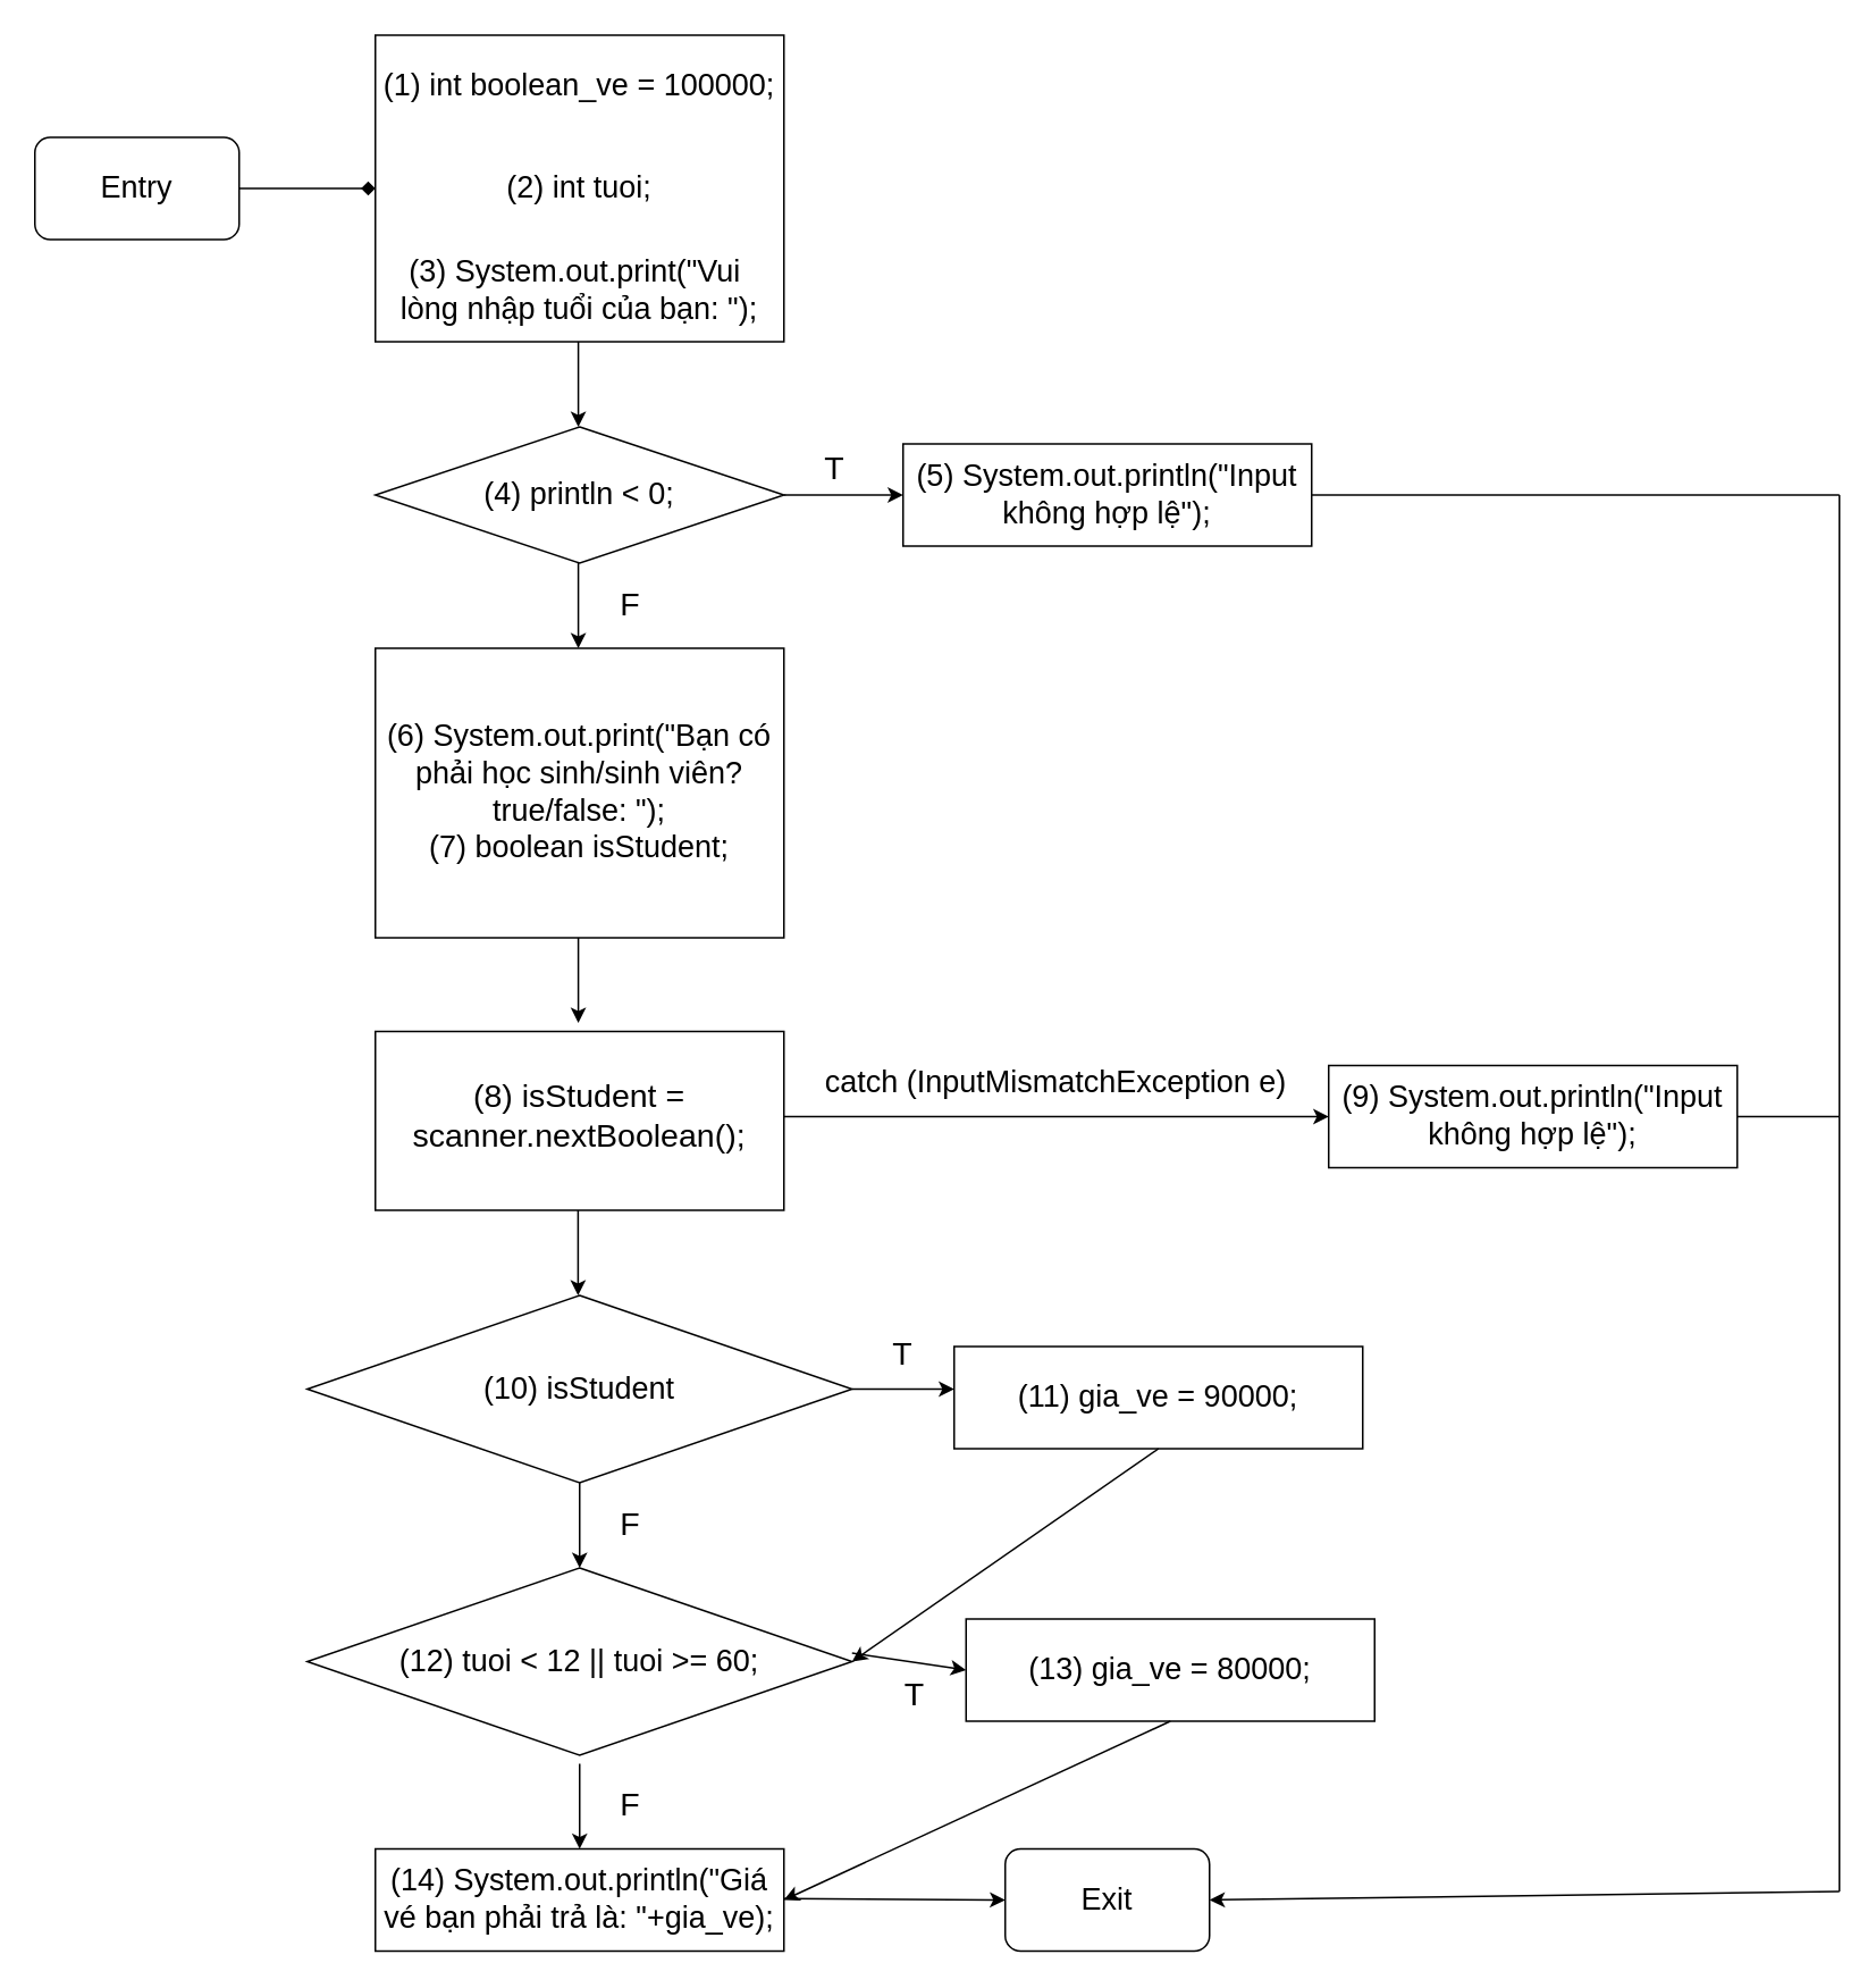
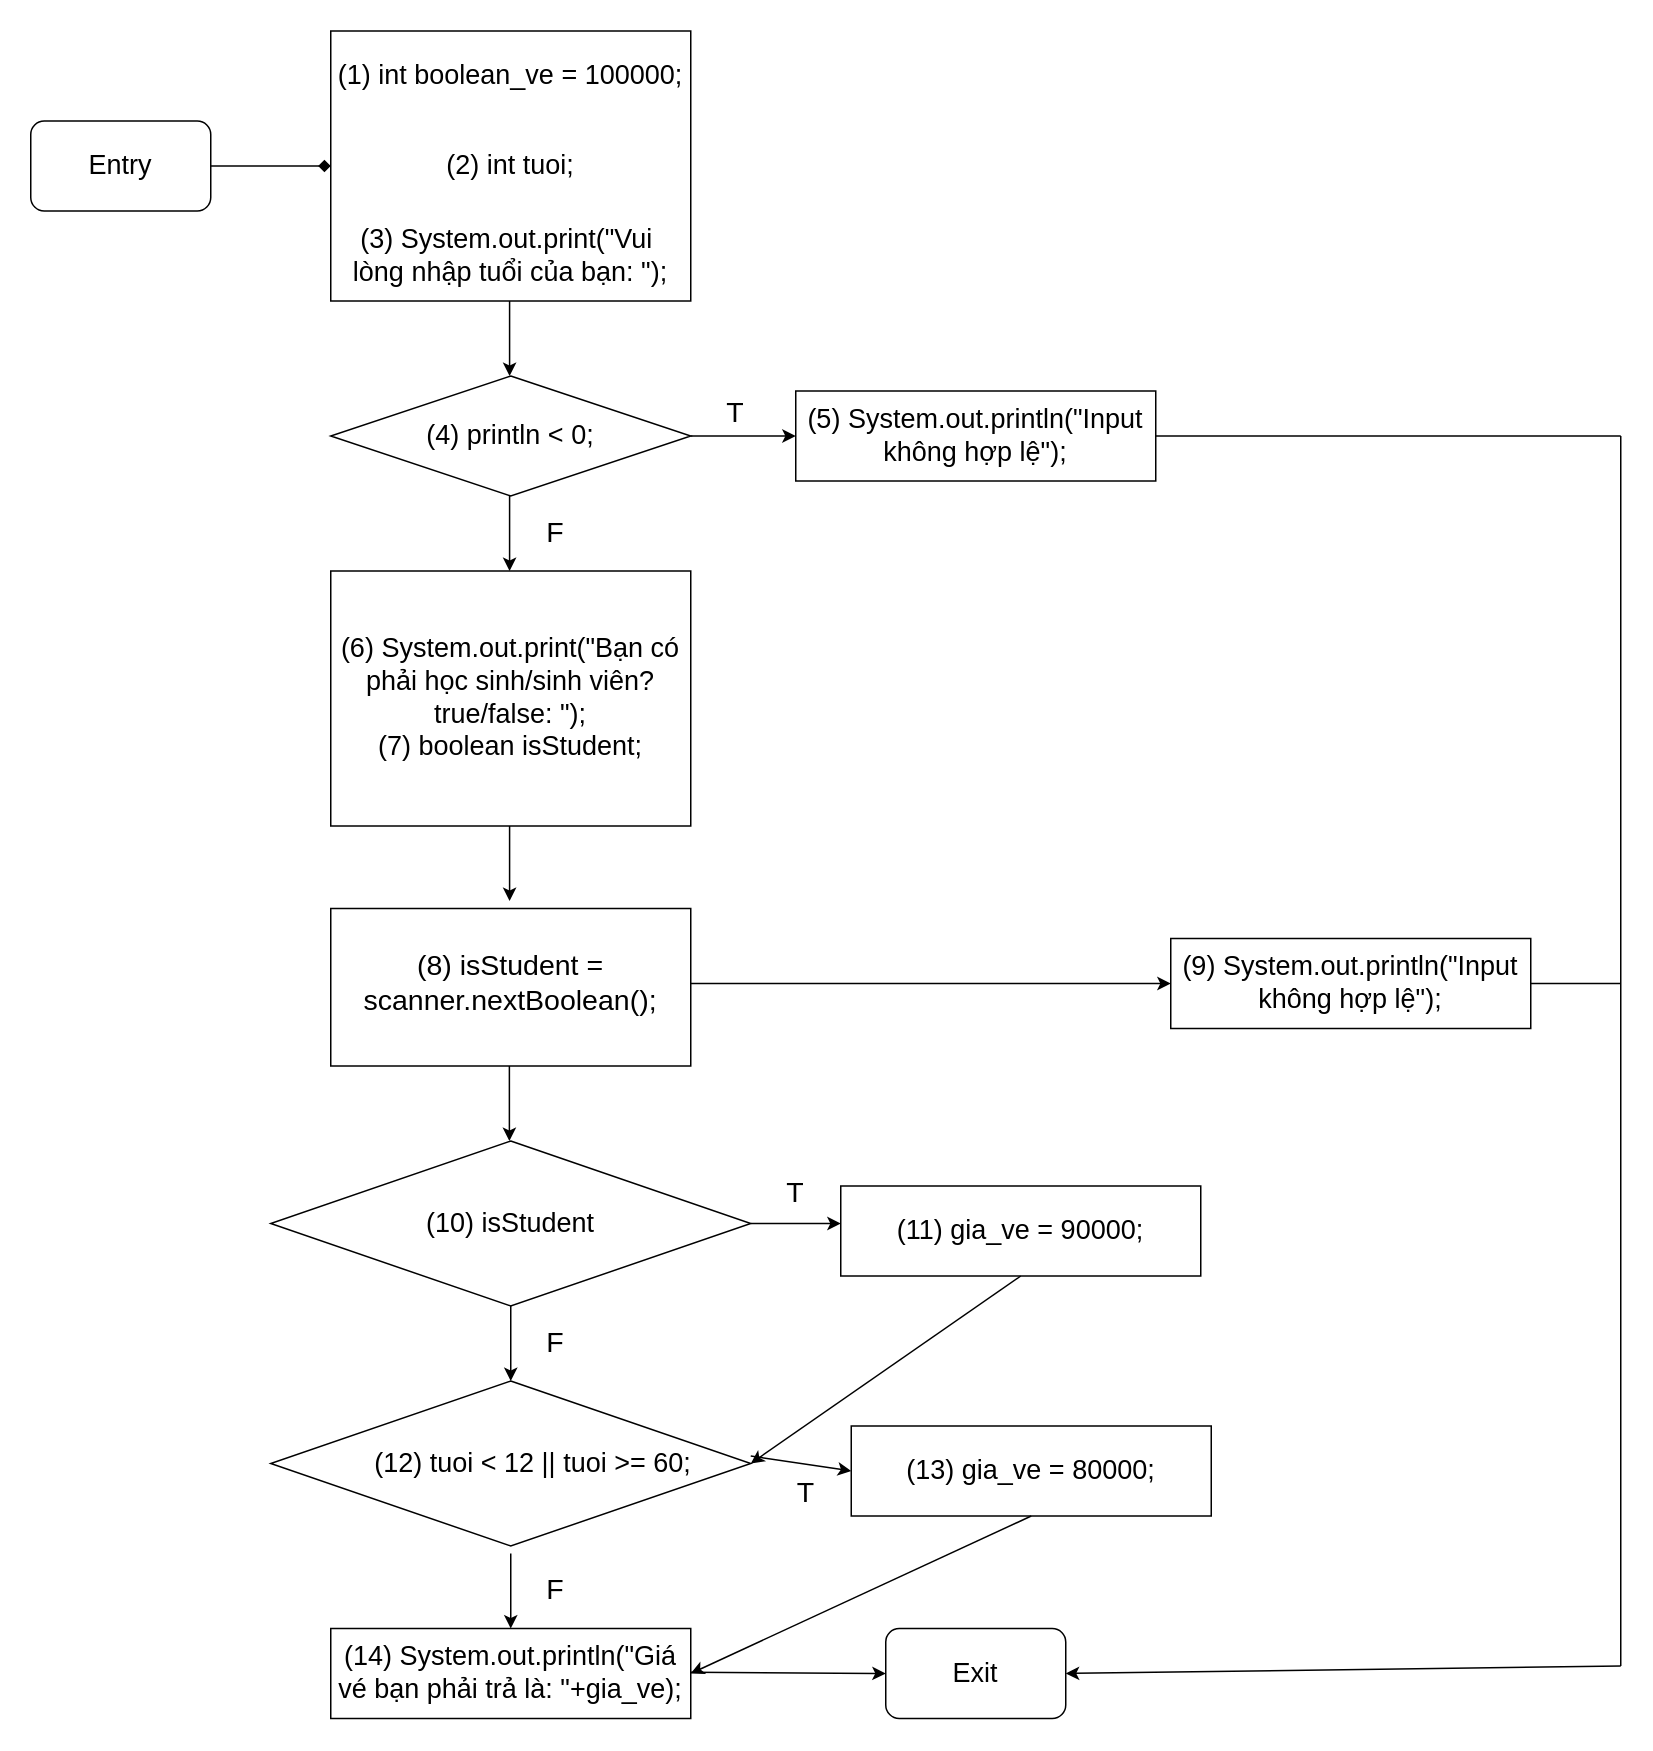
  <mxCell id="0" />
  <mxCell id="1" parent="0" />
  <mxCell id="2" value="" style="rounded=1;whiteSpace=wrap;html=1;" vertex="1" parent="1"><mxGeometry x="20" y="80" width="120" height="60" as="geometry" /></mxCell>
  <mxCell id="3" value="Entry" style="text;strokeColor=none;align=center;fillColor=none;html=1;verticalAlign=middle;whiteSpace=wrap;rounded=0;fontSize=18;fontStyle=0" vertex="1" parent="1"><mxGeometry x="20" y="80" width="120" height="60" as="geometry" /></mxCell>
  <mxCell id="4" value="" style="rounded=1;whiteSpace=wrap;html=1;" vertex="1" parent="1"><mxGeometry x="590" y="1085" width="120" height="60" as="geometry" /></mxCell>
  <mxCell id="5" value="Exit" style="text;strokeColor=none;align=center;fillColor=none;html=1;verticalAlign=middle;whiteSpace=wrap;rounded=0;fontSize=18;fontStyle=0" vertex="1" parent="1"><mxGeometry x="590" y="1085" width="120" height="60" as="geometry" /></mxCell>
  <mxCell id="6" value="" style="endArrow=diamond;html=1;rounded=0;exitX=1;exitY=0.5;exitDx=0;exitDy=0;entryX=0;entryY=0.5;entryDx=0;entryDy=0;" edge="1" parent="1" source="3" target="9"><mxGeometry width="50" height="50" relative="1" as="geometry"><mxPoint x="150" y="-40" as="sourcePoint" /><mxPoint x="190" y="-40" as="targetPoint" /></mxGeometry></mxCell>
  <mxCell id="7" value="" style="rounded=0;whiteSpace=wrap;html=1;" vertex="1" parent="1"><mxGeometry x="220" y="20" width="240" height="180" as="geometry" /></mxCell>
  <mxCell id="8" value="(1) int boolean_ve = 100000;" style="text;strokeColor=none;align=center;fillColor=none;html=1;verticalAlign=middle;whiteSpace=wrap;rounded=0;fontSize=18;fontStyle=0" vertex="1" parent="1"><mxGeometry x="220" y="20" width="240" height="60" as="geometry" /></mxCell>
  <mxCell id="9" value="(2) int tuoi;" style="text;strokeColor=none;align=center;fillColor=none;html=1;verticalAlign=middle;whiteSpace=wrap;rounded=0;fontSize=18;fontStyle=0" vertex="1" parent="1"><mxGeometry x="220" y="80" width="240" height="60" as="geometry" /></mxCell>
  <mxCell id="10" value="" style="rhombus;whiteSpace=wrap;html=1;" vertex="1" parent="1"><mxGeometry x="220" y="250" width="240" height="80" as="geometry" /></mxCell>
  <mxCell id="11" value="(4) println &amp;lt; 0;" style="text;strokeColor=none;align=center;fillColor=none;html=1;verticalAlign=middle;whiteSpace=wrap;rounded=0;fontSize=18;fontStyle=0" vertex="1" parent="1"><mxGeometry x="220" y="260" width="240" height="60" as="geometry" /></mxCell>
  <mxCell id="12" value="(3) System.out.print(&quot;Vui&amp;nbsp;&lt;div&gt;lòng nhập tuổi của bạn: &quot;);&lt;/div&gt;" style="text;strokeColor=none;align=center;fillColor=none;html=1;verticalAlign=middle;whiteSpace=wrap;rounded=0;fontSize=18;fontStyle=0" vertex="1" parent="1"><mxGeometry x="220" y="140" width="240" height="60" as="geometry" /></mxCell>
  <mxCell id="13" value="" style="endArrow=classic;html=1;rounded=0;exitX=0.5;exitY=1;exitDx=0;exitDy=0;" edge="1" parent="1"><mxGeometry width="50" height="50" relative="1" as="geometry"><mxPoint x="339.23" y="200" as="sourcePoint" /><mxPoint x="339.23" y="250" as="targetPoint" /></mxGeometry></mxCell>
  <mxCell id="14" value="" style="endArrow=classic;html=1;rounded=0;exitX=0.5;exitY=1;exitDx=0;exitDy=0;entryX=0;entryY=0.5;entryDx=0;entryDy=0;" edge="1" parent="1" target="16"><mxGeometry width="50" height="50" relative="1" as="geometry"><mxPoint x="460" y="290" as="sourcePoint" /><mxPoint x="460" y="340" as="targetPoint" /></mxGeometry></mxCell>
  <mxCell id="15" value="" style="rounded=0;whiteSpace=wrap;html=1;" vertex="1" parent="1"><mxGeometry x="530" y="260" width="240" height="60" as="geometry" /></mxCell>
  <mxCell id="16" value="(5) System.out.println(&quot;Input không hợp lệ&quot;);" style="text;strokeColor=none;align=center;fillColor=none;html=1;verticalAlign=middle;whiteSpace=wrap;rounded=0;fontSize=18;fontStyle=0" vertex="1" parent="1"><mxGeometry x="530" y="260" width="240" height="60" as="geometry" /></mxCell>
  <mxCell id="17" value="" style="endArrow=classic;html=1;rounded=0;exitX=0.5;exitY=1;exitDx=0;exitDy=0;" edge="1" parent="1"><mxGeometry width="50" height="50" relative="1" as="geometry"><mxPoint x="339.23" y="330" as="sourcePoint" /><mxPoint x="339.23" y="380" as="targetPoint" /></mxGeometry></mxCell>
  <mxCell id="18" value="" style="rounded=0;whiteSpace=wrap;html=1;" vertex="1" parent="1"><mxGeometry x="220" y="380" width="240" height="170" as="geometry" /></mxCell>
  <mxCell id="19" value="&lt;div&gt;(6) System.out.print(&quot;Bạn có phải học sinh/sinh viên? true/false:&lt;span style=&quot;color: light-dark(rgb(0, 0, 0), rgb(255, 255, 255)); background-color: transparent;&quot;&gt;&amp;nbsp;&quot;);&lt;/span&gt;&lt;/div&gt;(7) boolean isStudent;" style="text;strokeColor=none;align=center;fillColor=none;html=1;verticalAlign=middle;whiteSpace=wrap;rounded=0;fontSize=18;fontStyle=0" vertex="1" parent="1"><mxGeometry x="220" y="380" width="240" height="170" as="geometry" /></mxCell>
  <mxCell id="20" value="" style="endArrow=classic;html=1;rounded=0;exitX=0.5;exitY=1;exitDx=0;exitDy=0;" edge="1" parent="1"><mxGeometry width="50" height="50" relative="1" as="geometry"><mxPoint x="339.23" y="550" as="sourcePoint" /><mxPoint x="339.23" y="600" as="targetPoint" /></mxGeometry></mxCell>
  <mxCell id="21" value="" style="rounded=0;whiteSpace=wrap;html=1;" vertex="1" parent="1"><mxGeometry x="780" y="625" width="240" height="60" as="geometry" /></mxCell>
  <mxCell id="22" value="(9) System.out.println(&quot;Input không hợp lệ&quot;);" style="text;strokeColor=none;align=center;fillColor=none;html=1;verticalAlign=middle;whiteSpace=wrap;rounded=0;fontSize=18;fontStyle=0" vertex="1" parent="1"><mxGeometry x="780" y="625" width="240" height="60" as="geometry" /></mxCell>
  <mxCell id="23" value="" style="endArrow=classic;html=1;rounded=0;exitX=1;exitY=0.5;exitDx=0;exitDy=0;entryX=0;entryY=0.5;entryDx=0;entryDy=0;" edge="1" parent="1" source="47" target="22"><mxGeometry width="50" height="50" relative="1" as="geometry"><mxPoint x="500" y="654.23" as="sourcePoint" /><mxPoint x="570" y="654.23" as="targetPoint" /></mxGeometry></mxCell>
- <mxCell id="24" value="catch (InputMismatchException e)" style="text;html=1;align=center;verticalAlign=middle;whiteSpace=wrap;rounded=0;fontSize=18;" vertex="1" parent="1"><mxGeometry x="480" y="620" width="280" height="30" as="geometry" /></mxCell>
  <mxCell id="25" value="" style="rhombus;whiteSpace=wrap;html=1;" vertex="1" parent="1"><mxGeometry x="180" y="760" width="320" height="110" as="geometry" /></mxCell>
  <mxCell id="26" value="(10) isStudent" style="text;strokeColor=none;align=center;fillColor=none;html=1;verticalAlign=middle;whiteSpace=wrap;rounded=0;fontSize=18;fontStyle=0" vertex="1" parent="1"><mxGeometry x="220" y="785" width="240" height="60" as="geometry" /></mxCell>
  <mxCell id="27" value="" style="endArrow=classic;html=1;rounded=0;exitX=0.5;exitY=1;exitDx=0;exitDy=0;" edge="1" parent="1"><mxGeometry width="50" height="50" relative="1" as="geometry"><mxPoint x="339.09" y="710" as="sourcePoint" /><mxPoint x="339.09" y="760" as="targetPoint" /></mxGeometry></mxCell>
  <mxCell id="28" value="&lt;font style=&quot;font-size: 19px;&quot;&gt;T&lt;/font&gt;" style="text;html=1;align=center;verticalAlign=middle;whiteSpace=wrap;rounded=0;" vertex="1" parent="1"><mxGeometry x="460" y="260" width="60" height="30" as="geometry" /></mxCell>
  <mxCell id="29" value="&lt;font style=&quot;font-size: 19px;&quot;&gt;F&lt;/font&gt;" style="text;html=1;align=center;verticalAlign=middle;whiteSpace=wrap;rounded=0;" vertex="1" parent="1"><mxGeometry x="340" y="340" width="60" height="30" as="geometry" /></mxCell>
  <mxCell id="30" value="" style="endArrow=classic;html=1;rounded=0;exitX=1;exitY=0.5;exitDx=0;exitDy=0;" edge="1" parent="1" source="25"><mxGeometry width="50" height="50" relative="1" as="geometry"><mxPoint x="510" y="810" as="sourcePoint" /><mxPoint x="560" y="815" as="targetPoint" /></mxGeometry></mxCell>
  <mxCell id="31" value="" style="rounded=0;whiteSpace=wrap;html=1;" vertex="1" parent="1"><mxGeometry x="560" y="790" width="240" height="60" as="geometry" /></mxCell>
  <mxCell id="32" value="(11) gia_ve = 90000;" style="text;strokeColor=none;align=center;fillColor=none;html=1;verticalAlign=middle;whiteSpace=wrap;rounded=0;fontSize=18;fontStyle=0" vertex="1" parent="1"><mxGeometry x="560" y="790" width="240" height="60" as="geometry" /></mxCell>
  <mxCell id="33" value="&lt;font style=&quot;font-size: 19px;&quot;&gt;T&lt;/font&gt;" style="text;html=1;align=center;verticalAlign=middle;whiteSpace=wrap;rounded=0;" vertex="1" parent="1"><mxGeometry x="500" y="780" width="60" height="30" as="geometry" /></mxCell>
  <mxCell id="34" value="" style="endArrow=classic;html=1;rounded=0;exitX=0.5;exitY=1;exitDx=0;exitDy=0;" edge="1" parent="1"><mxGeometry width="50" height="50" relative="1" as="geometry"><mxPoint x="340" y="870" as="sourcePoint" /><mxPoint x="340" y="920" as="targetPoint" /></mxGeometry></mxCell>
  <mxCell id="35" value="" style="rhombus;whiteSpace=wrap;html=1;" vertex="1" parent="1"><mxGeometry x="180" y="920" width="320" height="110" as="geometry" /></mxCell>
- <mxCell id="36" value="(12) tuoi &amp;lt; 12 || tuoi &amp;gt;= 60;" style="text;strokeColor=none;align=center;fillColor=none;html=1;verticalAlign=middle;whiteSpace=wrap;rounded=0;fontSize=18;fontStyle=0" vertex="1" parent="1"><mxGeometry x="220" y="945" width="240" height="60" as="geometry" /></mxCell>
+ <mxCell id="36" value="(12) tuoi &amp;lt; 12 || tuoi &amp;gt;= 60;" style="text;strokeColor=none;align=center;fillColor=none;html=1;verticalAlign=middle;whiteSpace=wrap;rounded=0;fontSize=18;fontStyle=0" vertex="1" parent="1"><mxGeometry x="235" y="945" width="240" height="60" as="geometry" /></mxCell>
  <mxCell id="37" value="" style="endArrow=classic;html=1;rounded=0;entryX=1;entryY=0.5;entryDx=0;entryDy=0;exitX=0.5;exitY=1;exitDx=0;exitDy=0;" edge="1" parent="1" source="32" target="35"><mxGeometry width="50" height="50" relative="1" as="geometry"><mxPoint x="740" y="630" as="sourcePoint" /><mxPoint x="790" y="580" as="targetPoint" /></mxGeometry></mxCell>
  <mxCell id="38" value="&lt;font style=&quot;font-size: 19px;&quot;&gt;F&lt;/font&gt;" style="text;html=1;align=center;verticalAlign=middle;whiteSpace=wrap;rounded=0;" vertex="1" parent="1"><mxGeometry x="340" y="880" width="60" height="30" as="geometry" /></mxCell>
  <mxCell id="39" value="" style="rounded=0;whiteSpace=wrap;html=1;" vertex="1" parent="1"><mxGeometry x="220" y="1085" width="240" height="60" as="geometry" /></mxCell>
  <mxCell id="40" value="(14) System.out.println(&quot;Giá vé bạn phải trả là: &quot;+gia_ve);" style="text;strokeColor=none;align=center;fillColor=none;html=1;verticalAlign=middle;whiteSpace=wrap;rounded=0;fontSize=18;fontStyle=0" vertex="1" parent="1"><mxGeometry x="220" y="1085" width="240" height="60" as="geometry" /></mxCell>
  <mxCell id="41" value="" style="endArrow=classic;html=1;rounded=0;exitX=0.5;exitY=1;exitDx=0;exitDy=0;entryX=0;entryY=0.5;entryDx=0;entryDy=0;" edge="1" parent="1" target="5"><mxGeometry width="50" height="50" relative="1" as="geometry"><mxPoint x="460" y="1114.09" as="sourcePoint" /><mxPoint x="530" y="1114.09" as="targetPoint" /></mxGeometry></mxCell>
  <mxCell id="42" value="" style="endArrow=none;html=1;rounded=0;" edge="1" parent="1"><mxGeometry width="50" height="50" relative="1" as="geometry"><mxPoint x="770" y="290" as="sourcePoint" /><mxPoint x="1080" y="290" as="targetPoint" /></mxGeometry></mxCell>
  <mxCell id="43" value="" style="endArrow=none;html=1;rounded=0;" edge="1" parent="1"><mxGeometry width="50" height="50" relative="1" as="geometry"><mxPoint x="1080" y="290" as="sourcePoint" /><mxPoint x="1080" y="1110" as="targetPoint" /></mxGeometry></mxCell>
  <mxCell id="44" value="" style="endArrow=none;html=1;rounded=0;exitX=1;exitY=0.5;exitDx=0;exitDy=0;" edge="1" parent="1" source="22"><mxGeometry width="50" height="50" relative="1" as="geometry"><mxPoint x="760" y="740" as="sourcePoint" /><mxPoint x="1080" y="655" as="targetPoint" /></mxGeometry></mxCell>
  <mxCell id="45" value="" style="endArrow=classic;html=1;rounded=0;entryX=1;entryY=0.5;entryDx=0;entryDy=0;" edge="1" parent="1" target="5"><mxGeometry width="50" height="50" relative="1" as="geometry"><mxPoint x="1080" y="1110" as="sourcePoint" /><mxPoint x="810" y="690" as="targetPoint" /></mxGeometry></mxCell>
  <mxCell id="46" value="" style="rounded=0;whiteSpace=wrap;html=1;" vertex="1" parent="1"><mxGeometry x="220" y="605" width="240" height="105" as="geometry" /></mxCell>
  <mxCell id="47" value="&lt;font style=&quot;font-size: 19px;&quot;&gt;(8) isStudent = scanner.nextBoolean();&lt;/font&gt;" style="text;html=1;align=center;verticalAlign=middle;whiteSpace=wrap;rounded=0;" vertex="1" parent="1"><mxGeometry x="220" y="605" width="240" height="100" as="geometry" /></mxCell>
  <mxCell id="48" value="" style="endArrow=classic;html=1;rounded=0;entryX=0;entryY=0.5;entryDx=0;entryDy=0;" edge="1" parent="1" target="50"><mxGeometry width="50" height="50" relative="1" as="geometry"><mxPoint x="500" y="970" as="sourcePoint" /><mxPoint x="520" y="1005" as="targetPoint" /></mxGeometry></mxCell>
  <mxCell id="49" value="" style="rounded=0;whiteSpace=wrap;html=1;" vertex="1" parent="1"><mxGeometry x="567" y="950" width="240" height="60" as="geometry" /></mxCell>
  <mxCell id="50" value="(13) gia_ve = 80000;" style="text;strokeColor=none;align=center;fillColor=none;html=1;verticalAlign=middle;whiteSpace=wrap;rounded=0;fontSize=18;fontStyle=0" vertex="1" parent="1"><mxGeometry x="567" y="950" width="240" height="60" as="geometry" /></mxCell>
  <mxCell id="51" value="&lt;font style=&quot;font-size: 19px;&quot;&gt;T&lt;/font&gt;" style="text;html=1;align=center;verticalAlign=middle;whiteSpace=wrap;rounded=0;" vertex="1" parent="1"><mxGeometry x="507" y="980" width="60" height="30" as="geometry" /></mxCell>
  <mxCell id="52" value="" style="endArrow=classic;html=1;rounded=0;exitX=0.5;exitY=1;exitDx=0;exitDy=0;entryX=1;entryY=0.5;entryDx=0;entryDy=0;" edge="1" parent="1" source="50" target="40"><mxGeometry width="50" height="50" relative="1" as="geometry"><mxPoint x="747" y="645" as="sourcePoint" /><mxPoint x="470" y="1105" as="targetPoint" /></mxGeometry></mxCell>
  <mxCell id="53" value="" style="endArrow=classic;html=1;rounded=0;exitX=0.5;exitY=1;exitDx=0;exitDy=0;" edge="1" parent="1"><mxGeometry width="50" height="50" relative="1" as="geometry"><mxPoint x="340" y="1035" as="sourcePoint" /><mxPoint x="340" y="1085" as="targetPoint" /><Array as="points"><mxPoint x="340" y="1065" /></Array></mxGeometry></mxCell>
  <mxCell id="54" value="&lt;font style=&quot;font-size: 19px;&quot;&gt;F&lt;/font&gt;" style="text;html=1;align=center;verticalAlign=middle;whiteSpace=wrap;rounded=0;" vertex="1" parent="1"><mxGeometry x="340" y="1045" width="60" height="30" as="geometry" /></mxCell>
